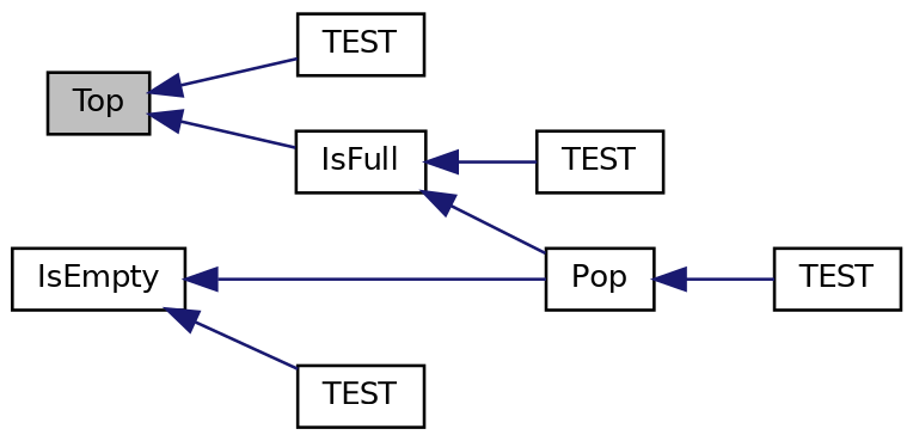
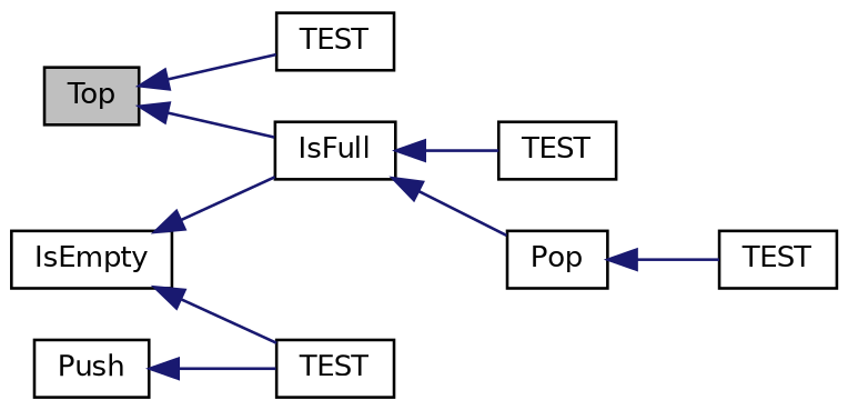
  digraph {
    rankdir=LR
    node [color=black fillcolor=white fontname=Helvetica fontsize=10 shape=record style=filled]
    edge [color=midnightblue dir=back fontname=Helvetica fontsize=10 labelfontname=Helvetica labelfontsize=10 style=solid]
    n1 [fillcolor=grey75 fontcolor=black height=0.2 label=Top width=0.4]
    n2 [height=0.2 label=IsFull width=0.4]
    n3 [height=0.2 label=TEST width=0.4]
    n4 [height=0.2 label=IsEmpty width=0.4]
    n5 [height=0.2 label=Pop width=0.4]
    n6 [height=0.2 label=TEST width=0.4]
    n7 [height=0.2 label=TEST width=0.4]
    n8 [height=0.2 label=TEST width=0.4]
+   n9 [height=0.2 label=Push width=0.4]
    n1 -> n2
    n1 -> n3
    n2 -> n5
    n2 -> n7
-   n4 -> n5
+   n4 -> n2
    n4 -> n6
    n5 -> n8
+   n9 -> n6
  }
